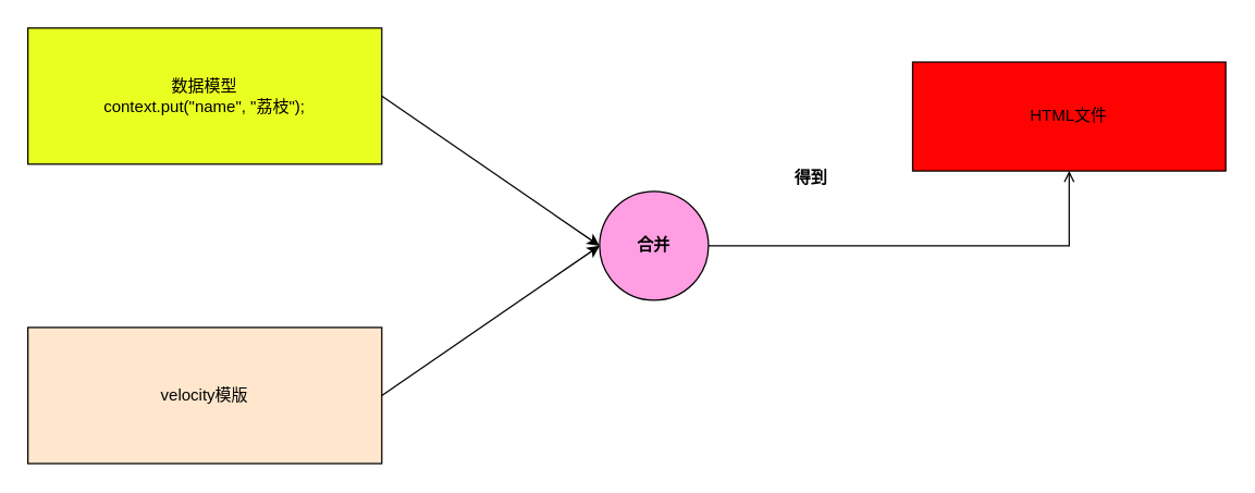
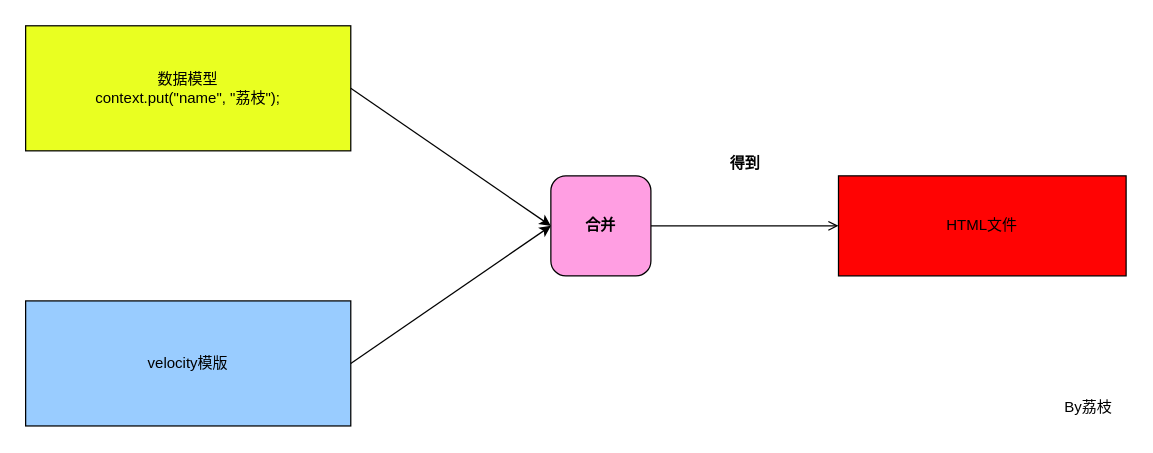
  <mxCell id="0" />
  <mxCell id="1" parent="0" />
  <mxCell id="2" style="edgeStyle=orthogonalEdgeStyle;rounded=0;orthogonalLoop=1;jettySize=auto;html=1;endArrow=open;" edge="1" parent="1" source="3" target="8"><mxGeometry relative="1" as="geometry" /></mxCell>
- <mxCell id="3" value="&lt;b&gt;合并&lt;/b&gt;" style="ellipse;whiteSpace=wrap;html=1;aspect=fixed;fillColor=#FF9EE2;" vertex="1" parent="1"><mxGeometry x="440" y="140" width="80" height="80" as="geometry" /></mxCell>
+ <mxCell id="3" value="&lt;b&gt;合并&lt;/b&gt;" style="whiteSpace=wrap;html=1;aspect=fixed;fillColor=#FF9EE2;rounded=1;" vertex="1" parent="1"><mxGeometry x="440" y="140" width="80" height="80" as="geometry" /></mxCell>
  <mxCell id="4" value="数据模型&lt;div&gt;context.put(&quot;name&quot;, &quot;荔枝&quot;);&lt;br&gt;&lt;/div&gt;" style="rounded=0;whiteSpace=wrap;html=1;fillColor=#E9FF21;" vertex="1" parent="1"><mxGeometry x="20" y="20" width="260" height="100" as="geometry" /></mxCell>
- <mxCell id="5" value="velocity模版" style="rounded=0;whiteSpace=wrap;html=1;fillColor=#ffe6cc;" vertex="1" parent="1"><mxGeometry x="20" y="240" width="260" height="100" as="geometry" /></mxCell>
+ <mxCell id="5" value="velocity模版" style="rounded=0;whiteSpace=wrap;html=1;fillColor=#99CCFF;" vertex="1" parent="1"><mxGeometry x="20" y="240" width="260" height="100" as="geometry" /></mxCell>
  <mxCell id="6" value="" style="endArrow=classic;html=1;rounded=0;exitX=1;exitY=0.5;exitDx=0;exitDy=0;entryX=0;entryY=0.5;entryDx=0;entryDy=0;" edge="1" parent="1" source="4" target="3"><mxGeometry width="50" height="50" relative="1" as="geometry"><mxPoint x="420" y="320" as="sourcePoint" /><mxPoint x="390" y="180" as="targetPoint" /></mxGeometry></mxCell>
  <mxCell id="7" value="" style="endArrow=classic;html=1;rounded=0;exitX=1;exitY=0.5;exitDx=0;exitDy=0;entryX=0;entryY=0.5;entryDx=0;entryDy=0;" edge="1" parent="1" target="3"><mxGeometry width="50" height="50" relative="1" as="geometry"><mxPoint x="280" y="290" as="sourcePoint" /><mxPoint x="440" y="400" as="targetPoint" /></mxGeometry></mxCell>
- <mxCell id="8" value="HTML文件" style="rounded=0;whiteSpace=wrap;html=1;fillColor=#FF0303;" vertex="1" parent="1"><mxGeometry x="670" y="45" width="230" height="80" as="geometry" /></mxCell>
+ <mxCell id="8" value="HTML文件" style="rounded=0;whiteSpace=wrap;html=1;fillColor=#FF0303;" vertex="1" parent="1"><mxGeometry x="670" y="140" width="230" height="80" as="geometry" /></mxCell>
  <mxCell id="9" value="&lt;b&gt;得到&lt;/b&gt;" style="text;html=1;align=center;verticalAlign=middle;resizable=0;points=[];autosize=1;strokeColor=none;fillColor=none;" vertex="1" parent="1"><mxGeometry x="570" y="115" width="50" height="30" as="geometry" /></mxCell>
+ <mxCell id="10" value="By荔枝" style="text;html=1;align=center;verticalAlign=middle;whiteSpace=wrap;rounded=0;" vertex="1" parent="1"><mxGeometry x="840" y="310" width="60" height="30" as="geometry" /></mxCell>
